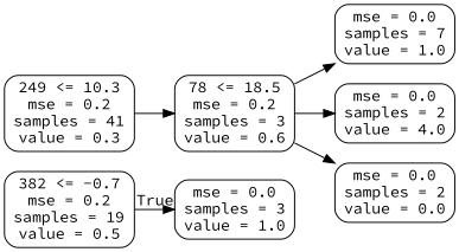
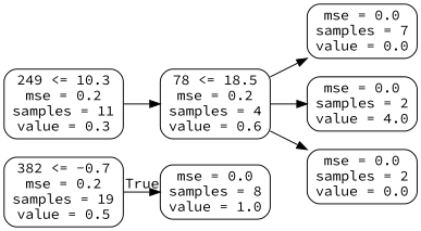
  digraph {
    fontname="Source Code Pro"
    rankdir=LR
    node [color=black fontname="Source Code Pro" shape=box style=rounded]
    edge [fontname="Source Code Pro"]
    n1 [label="382 <= -0.7\nmse = 0.2\nsamples = 19\nvalue = 0.5"]
-   n2 [label="mse = 0.0\nsamples = 3\nvalue = 1.0"]
-   n3 [label="249 <= 10.3\nmse = 0.2\nsamples = 41\nvalue = 0.3"]
-   n4 [label="78 <= 18.5\nmse = 0.2\nsamples = 3\nvalue = 0.6"]
-   n5 [label="mse = 0.0\nsamples = 7\nvalue = 1.0"]
+   n2 [label="mse = 0.0\nsamples = 8\nvalue = 1.0"]
+   n3 [label="249 <= 10.3\nmse = 0.2\nsamples = 11\nvalue = 0.3"]
+   n4 [label="78 <= 18.5\nmse = 0.2\nsamples = 4\nvalue = 0.6"]
+   n5 [label="mse = 0.0\nsamples = 7\nvalue = 0.0"]
    n6 [label="mse = 0.0\nsamples = 2\nvalue = 4.0"]
    n7 [label="mse = 0.0\nsamples = 2\nvalue = 0.0"]
    n1 -> n2 [headlabel=True labelangle=45 labeldistance=2.5]
    n3 -> n4
    n4 -> n5
    n4 -> n6
    n4 -> n7
  }
